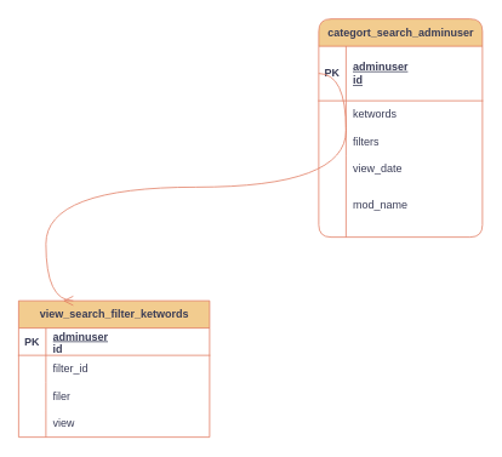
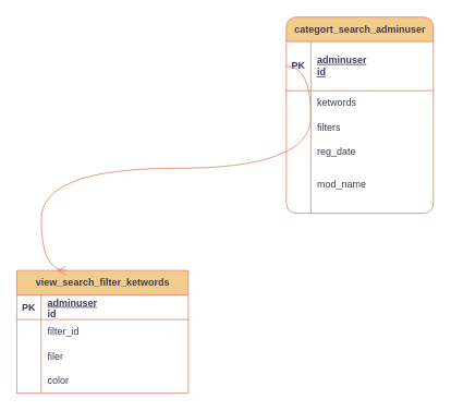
  <mxCell id="0" />
  <mxCell id="1" parent="0" />
  <mxCell id="2" value="categort_search_adminuser" style="shape=table;startSize=30;container=1;collapsible=1;childLayout=tableLayout;fixedRows=1;rowLines=0;fontStyle=1;align=center;resizeLast=1;html=1;strokeColor=#E07A5F;fontColor=#393C56;fillColor=#F2CC8F;labelBackgroundColor=none;rounded=1;" vertex="1" parent="1"><mxGeometry x="350" y="20" width="180" height="240" as="geometry" /></mxCell>
  <mxCell id="3" value="" style="shape=tableRow;horizontal=0;startSize=0;swimlaneHead=0;swimlaneBody=0;fillColor=none;collapsible=0;dropTarget=0;points=[[0,0.5],[1,0.5]];portConstraint=eastwest;top=0;left=0;right=0;bottom=1;strokeColor=#E07A5F;fontColor=#393C56;labelBackgroundColor=none;rounded=1;" vertex="1" parent="2"><mxGeometry y="30" width="180" height="60" as="geometry" /></mxCell>
  <mxCell id="4" value="PK" style="shape=partialRectangle;connectable=0;fillColor=none;top=0;left=0;bottom=0;right=0;fontStyle=1;overflow=hidden;whiteSpace=wrap;html=1;strokeColor=#E07A5F;fontColor=#393C56;labelBackgroundColor=none;rounded=1;" vertex="1" parent="3"><mxGeometry width="30" height="60" as="geometry"><mxRectangle width="30" height="60" as="alternateBounds" /></mxGeometry></mxCell>
  <mxCell id="5" value="adminuser&lt;div&gt;id&lt;/div&gt;" style="shape=partialRectangle;connectable=0;fillColor=none;top=0;left=0;bottom=0;right=0;align=left;spacingLeft=6;fontStyle=5;overflow=hidden;whiteSpace=wrap;html=1;strokeColor=#E07A5F;fontColor=#393C56;labelBackgroundColor=none;rounded=1;" vertex="1" parent="3"><mxGeometry x="30" width="150" height="60" as="geometry"><mxRectangle width="150" height="60" as="alternateBounds" /></mxGeometry></mxCell>
  <mxCell id="6" value="" style="shape=tableRow;horizontal=0;startSize=0;swimlaneHead=0;swimlaneBody=0;fillColor=none;collapsible=0;dropTarget=0;points=[[0,0.5],[1,0.5]];portConstraint=eastwest;top=0;left=0;right=0;bottom=0;strokeColor=#E07A5F;fontColor=#393C56;labelBackgroundColor=none;rounded=1;" vertex="1" parent="2"><mxGeometry y="90" width="180" height="30" as="geometry" /></mxCell>
  <mxCell id="7" value="" style="shape=partialRectangle;connectable=0;fillColor=none;top=0;left=0;bottom=0;right=0;editable=1;overflow=hidden;whiteSpace=wrap;html=1;strokeColor=#E07A5F;fontColor=#393C56;labelBackgroundColor=none;rounded=1;" vertex="1" parent="6"><mxGeometry width="30" height="30" as="geometry"><mxRectangle width="30" height="30" as="alternateBounds" /></mxGeometry></mxCell>
  <mxCell id="8" value="ketwords" style="shape=partialRectangle;connectable=0;fillColor=none;top=0;left=0;bottom=0;right=0;align=left;spacingLeft=6;overflow=hidden;whiteSpace=wrap;html=1;strokeColor=#E07A5F;fontColor=#393C56;labelBackgroundColor=none;rounded=1;" vertex="1" parent="6"><mxGeometry x="30" width="150" height="30" as="geometry"><mxRectangle width="150" height="30" as="alternateBounds" /></mxGeometry></mxCell>
  <mxCell id="9" value="" style="shape=tableRow;horizontal=0;startSize=0;swimlaneHead=0;swimlaneBody=0;fillColor=none;collapsible=0;dropTarget=0;points=[[0,0.5],[1,0.5]];portConstraint=eastwest;top=0;left=0;right=0;bottom=0;strokeColor=#E07A5F;fontColor=#393C56;labelBackgroundColor=none;rounded=1;" vertex="1" parent="2"><mxGeometry y="120" width="180" height="30" as="geometry" /></mxCell>
  <mxCell id="10" value="" style="shape=partialRectangle;connectable=0;fillColor=none;top=0;left=0;bottom=0;right=0;editable=1;overflow=hidden;whiteSpace=wrap;html=1;strokeColor=#E07A5F;fontColor=#393C56;labelBackgroundColor=none;rounded=1;" vertex="1" parent="9"><mxGeometry width="30" height="30" as="geometry"><mxRectangle width="30" height="30" as="alternateBounds" /></mxGeometry></mxCell>
  <mxCell id="11" value="filters" style="shape=partialRectangle;connectable=0;fillColor=none;top=0;left=0;bottom=0;right=0;align=left;spacingLeft=6;overflow=hidden;whiteSpace=wrap;html=1;strokeColor=#E07A5F;fontColor=#393C56;labelBackgroundColor=none;rounded=1;" vertex="1" parent="9"><mxGeometry x="30" width="150" height="30" as="geometry"><mxRectangle width="150" height="30" as="alternateBounds" /></mxGeometry></mxCell>
  <mxCell id="12" value="" style="shape=tableRow;horizontal=0;startSize=0;swimlaneHead=0;swimlaneBody=0;fillColor=none;collapsible=0;dropTarget=0;points=[[0,0.5],[1,0.5]];portConstraint=eastwest;top=0;left=0;right=0;bottom=0;strokeColor=#E07A5F;fontColor=#393C56;labelBackgroundColor=none;rounded=1;" vertex="1" parent="2"><mxGeometry y="150" width="180" height="90" as="geometry" /></mxCell>
  <mxCell id="13" value="" style="shape=partialRectangle;connectable=0;fillColor=none;top=0;left=0;bottom=0;right=0;editable=1;overflow=hidden;whiteSpace=wrap;html=1;strokeColor=#E07A5F;fontColor=#393C56;labelBackgroundColor=none;rounded=1;" vertex="1" parent="12"><mxGeometry width="30" height="90" as="geometry"><mxRectangle width="30" height="90" as="alternateBounds" /></mxGeometry></mxCell>
  <mxCell id="14" value="" style="shape=partialRectangle;connectable=0;fillColor=none;top=0;left=0;bottom=0;right=0;align=left;spacingLeft=6;overflow=hidden;whiteSpace=wrap;html=1;strokeColor=#E07A5F;fontColor=#393C56;labelBackgroundColor=none;rounded=1;" vertex="1" parent="12"><mxGeometry x="30" width="150" height="90" as="geometry"><mxRectangle width="150" height="90" as="alternateBounds" /></mxGeometry></mxCell>
- <mxCell id="15" value="view_date" style="shape=partialRectangle;connectable=0;fillColor=none;top=0;left=0;bottom=0;right=0;align=left;spacingLeft=6;overflow=hidden;whiteSpace=wrap;html=1;strokeColor=#E07A5F;fontColor=#393C56;labelBackgroundColor=none;rounded=1;" vertex="1" parent="1"><mxGeometry x="380" y="160" width="150" height="50" as="geometry"><mxRectangle width="150" height="30" as="alternateBounds" /></mxGeometry></mxCell>
+ <mxCell id="15" value="reg_date" style="shape=partialRectangle;connectable=0;fillColor=none;top=0;left=0;bottom=0;right=0;align=left;spacingLeft=6;overflow=hidden;whiteSpace=wrap;html=1;strokeColor=#E07A5F;fontColor=#393C56;labelBackgroundColor=none;rounded=1;" vertex="1" parent="1"><mxGeometry x="380" y="160" width="150" height="50" as="geometry"><mxRectangle width="150" height="30" as="alternateBounds" /></mxGeometry></mxCell>
  <mxCell id="16" style="edgeStyle=none;curved=1;rounded=1;orthogonalLoop=1;jettySize=auto;html=1;exitX=0.5;exitY=0;exitDx=0;exitDy=0;strokeColor=#E07A5F;fontSize=12;fontColor=default;startSize=8;endSize=8;fillColor=#F2CC8F;labelBackgroundColor=none;" edge="1" parent="1" source="2" target="2"><mxGeometry relative="1" as="geometry" /></mxCell>
  <mxCell id="17" style="edgeStyle=none;curved=1;rounded=1;orthogonalLoop=1;jettySize=auto;html=1;exitX=0.5;exitY=0;exitDx=0;exitDy=0;strokeColor=#E07A5F;fontSize=12;fontColor=default;startSize=8;endSize=8;fillColor=#F2CC8F;labelBackgroundColor=none;" edge="1" parent="1" source="2" target="2"><mxGeometry relative="1" as="geometry" /></mxCell>
  <mxCell id="18" value="mod_name" style="shape=partialRectangle;connectable=0;fillColor=none;top=0;left=0;bottom=0;right=0;align=left;spacingLeft=6;overflow=hidden;whiteSpace=wrap;html=1;strokeColor=#E07A5F;fontColor=#393C56;labelBackgroundColor=none;rounded=1;direction=west;" vertex="1" parent="1"><mxGeometry x="380" y="200" width="150" height="50" as="geometry"><mxRectangle width="150" height="30" as="alternateBounds" /></mxGeometry></mxCell>
  <mxCell id="19" value="view_search_filter_ketwords" style="shape=table;startSize=30;container=1;collapsible=1;childLayout=tableLayout;fixedRows=1;rowLines=0;fontStyle=1;align=center;resizeLast=1;html=1;strokeColor=#E07A5F;fontColor=#393C56;fillColor=#F2CC8F;" vertex="1" parent="1"><mxGeometry x="20" y="330" width="210" height="150" as="geometry" /></mxCell>
  <mxCell id="20" value="" style="shape=tableRow;horizontal=0;startSize=0;swimlaneHead=0;swimlaneBody=0;fillColor=none;collapsible=0;dropTarget=0;points=[[0,0.5],[1,0.5]];portConstraint=eastwest;top=0;left=0;right=0;bottom=1;strokeColor=#E07A5F;fontColor=#393C56;" vertex="1" parent="19"><mxGeometry y="30" width="210" height="30" as="geometry" /></mxCell>
  <mxCell id="21" value="PK" style="shape=partialRectangle;connectable=0;fillColor=none;top=0;left=0;bottom=0;right=0;fontStyle=1;overflow=hidden;whiteSpace=wrap;html=1;strokeColor=#E07A5F;fontColor=#393C56;" vertex="1" parent="20"><mxGeometry width="30" height="30" as="geometry"><mxRectangle width="30" height="30" as="alternateBounds" /></mxGeometry></mxCell>
  <mxCell id="22" value="adminuser&lt;div&gt;id&lt;/div&gt;" style="shape=partialRectangle;connectable=0;fillColor=none;top=0;left=0;bottom=0;right=0;align=left;spacingLeft=6;fontStyle=5;overflow=hidden;whiteSpace=wrap;html=1;strokeColor=#E07A5F;fontColor=#393C56;" vertex="1" parent="20"><mxGeometry x="30" width="180" height="30" as="geometry"><mxRectangle width="180" height="30" as="alternateBounds" /></mxGeometry></mxCell>
  <mxCell id="23" value="" style="shape=tableRow;horizontal=0;startSize=0;swimlaneHead=0;swimlaneBody=0;fillColor=none;collapsible=0;dropTarget=0;points=[[0,0.5],[1,0.5]];portConstraint=eastwest;top=0;left=0;right=0;bottom=0;strokeColor=#E07A5F;fontColor=#393C56;" vertex="1" parent="19"><mxGeometry y="60" width="210" height="30" as="geometry" /></mxCell>
  <mxCell id="24" value="" style="shape=partialRectangle;connectable=0;fillColor=none;top=0;left=0;bottom=0;right=0;editable=1;overflow=hidden;whiteSpace=wrap;html=1;strokeColor=#E07A5F;fontColor=#393C56;" vertex="1" parent="23"><mxGeometry width="30" height="30" as="geometry"><mxRectangle width="30" height="30" as="alternateBounds" /></mxGeometry></mxCell>
  <mxCell id="25" value="filter_id" style="shape=partialRectangle;connectable=0;fillColor=none;top=0;left=0;bottom=0;right=0;align=left;spacingLeft=6;overflow=hidden;whiteSpace=wrap;html=1;strokeColor=#E07A5F;fontColor=#393C56;" vertex="1" parent="23"><mxGeometry x="30" width="180" height="30" as="geometry"><mxRectangle width="180" height="30" as="alternateBounds" /></mxGeometry></mxCell>
  <mxCell id="26" value="" style="shape=tableRow;horizontal=0;startSize=0;swimlaneHead=0;swimlaneBody=0;fillColor=none;collapsible=0;dropTarget=0;points=[[0,0.5],[1,0.5]];portConstraint=eastwest;top=0;left=0;right=0;bottom=0;strokeColor=#E07A5F;fontColor=#393C56;" vertex="1" parent="19"><mxGeometry y="90" width="210" height="30" as="geometry" /></mxCell>
  <mxCell id="27" value="" style="shape=partialRectangle;connectable=0;fillColor=none;top=0;left=0;bottom=0;right=0;editable=1;overflow=hidden;whiteSpace=wrap;html=1;strokeColor=#E07A5F;fontColor=#393C56;" vertex="1" parent="26"><mxGeometry width="30" height="30" as="geometry"><mxRectangle width="30" height="30" as="alternateBounds" /></mxGeometry></mxCell>
  <mxCell id="28" value="filer" style="shape=partialRectangle;connectable=0;fillColor=none;top=0;left=0;bottom=0;right=0;align=left;spacingLeft=6;overflow=hidden;whiteSpace=wrap;html=1;strokeColor=#E07A5F;fontColor=#393C56;" vertex="1" parent="26"><mxGeometry x="30" width="180" height="30" as="geometry"><mxRectangle width="180" height="30" as="alternateBounds" /></mxGeometry></mxCell>
  <mxCell id="29" value="" style="shape=tableRow;horizontal=0;startSize=0;swimlaneHead=0;swimlaneBody=0;fillColor=none;collapsible=0;dropTarget=0;points=[[0,0.5],[1,0.5]];portConstraint=eastwest;top=0;left=0;right=0;bottom=0;strokeColor=#E07A5F;fontColor=#393C56;" vertex="1" parent="19"><mxGeometry y="120" width="210" height="30" as="geometry" /></mxCell>
  <mxCell id="30" value="" style="shape=partialRectangle;connectable=0;fillColor=none;top=0;left=0;bottom=0;right=0;editable=1;overflow=hidden;whiteSpace=wrap;html=1;strokeColor=#E07A5F;fontColor=#393C56;" vertex="1" parent="29"><mxGeometry width="30" height="30" as="geometry"><mxRectangle width="30" height="30" as="alternateBounds" /></mxGeometry></mxCell>
- <mxCell id="31" value="view" style="shape=partialRectangle;connectable=0;fillColor=none;top=0;left=0;bottom=0;right=0;align=left;spacingLeft=6;overflow=hidden;whiteSpace=wrap;html=1;strokeColor=#E07A5F;fontColor=#393C56;" vertex="1" parent="29"><mxGeometry x="30" width="180" height="30" as="geometry"><mxRectangle width="180" height="30" as="alternateBounds" /></mxGeometry></mxCell>
+ <mxCell id="31" value="color" style="shape=partialRectangle;connectable=0;fillColor=none;top=0;left=0;bottom=0;right=0;align=left;spacingLeft=6;overflow=hidden;whiteSpace=wrap;html=1;strokeColor=#E07A5F;fontColor=#393C56;" vertex="1" parent="29"><mxGeometry x="30" width="180" height="30" as="geometry"><mxRectangle width="180" height="30" as="alternateBounds" /></mxGeometry></mxCell>
  <mxCell id="32" value="" style="edgeStyle=entityRelationEdgeStyle;fontSize=12;html=1;endArrow=ERmany;rounded=0;strokeColor=#E07A5F;fontColor=#393C56;startSize=8;endSize=8;curved=1;fillColor=#F2CC8F;entryX=0.5;entryY=0;entryDx=0;entryDy=0;exitX=0;exitY=0.5;exitDx=0;exitDy=0;" edge="1" parent="1" source="3"><mxGeometry width="100" height="100" relative="1" as="geometry"><mxPoint x="215" y="70" as="sourcePoint" /><mxPoint x="80" y="330" as="targetPoint" /><Array as="points"><mxPoint x="190" y="90" /><mxPoint x="85" y="310" /><mxPoint x="100" y="80" /><mxPoint x="250" y="270" /><mxPoint x="60" y="140" /><mxPoint x="30" y="120" /><mxPoint x="85" y="300" /><mxPoint x="75" y="270" /></Array></mxGeometry></mxCell>
